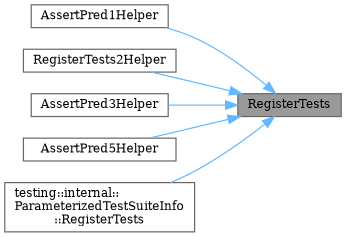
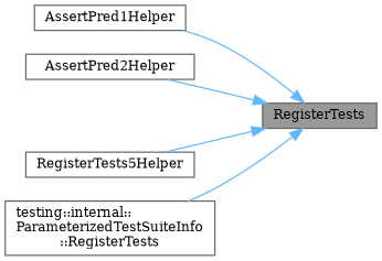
  digraph {
    fontname="DejaVu Serif"
    rankdir=RL
    node [color=grey40 fillcolor=white fontname="DejaVu Serif" fontsize=10 shape=box style=filled]
    edge [color=steelblue1 dir=back fontname="DejaVu Serif" fontsize=10 labelfontname=Helvetica labelfontsize=10 style=solid]
    n1 [color=gray40 fillcolor=grey60 fontcolor=black height=0.2 label=RegisterTests width=0.4]
    n2 [height=0.2 label=AssertPred1Helper width=0.4]
-   n3 [height=0.2 label=RegisterTests2Helper width=0.4]
-   n4 [height=0.2 label=AssertPred3Helper width=0.4]
-   n5 [height=0.2 label=AssertPred5Helper width=0.4]
+   n3 [height=0.2 label=AssertPred2Helper width=0.4]
+   n5 [height=0.2 label=RegisterTests5Helper width=0.4]
    n6 [height=0.2 label="testing::internal::\lParameterizedTestSuiteInfo\l::RegisterTests" width=0.4]
    n1 -> n2
    n1 -> n3
-   n1 -> n4
    n1 -> n5
    n1 -> n6
  }
